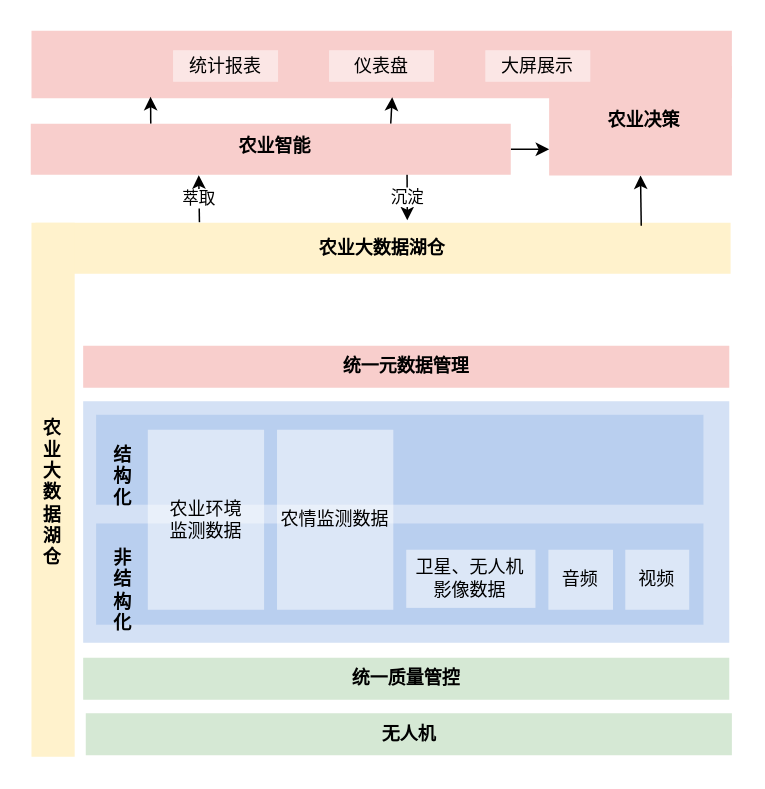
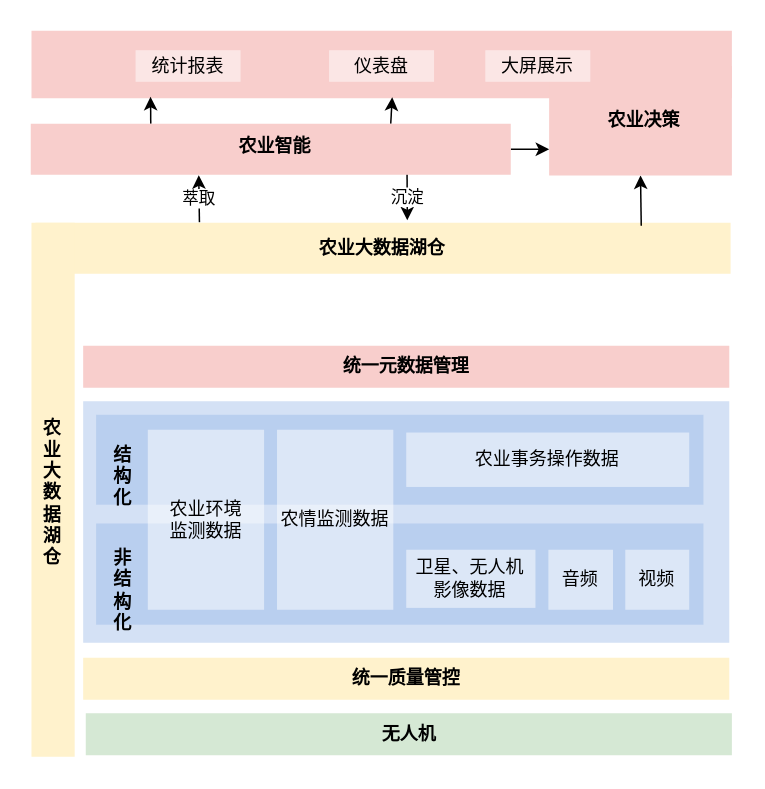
  <mxCell id="0" />
  <mxCell id="1" parent="0" />
  <mxCell id="2" value="" style="rounded=0;whiteSpace=wrap;html=1;fillColor=#D4E1F5;strokeColor=none;" parent="1" vertex="1"><mxGeometry x="54.95" y="267" width="430.74" height="161" as="geometry" /></mxCell>
  <mxCell id="3" value="" style="rounded=0;whiteSpace=wrap;html=1;glass=0;strokeColor=none;opacity=60;fillColor=#A9C4EB;" parent="1" vertex="1"><mxGeometry x="63.569" y="276" width="404.899" height="60" as="geometry" /></mxCell>
  <mxCell id="4" value="结构化" style="text;html=1;strokeColor=none;fillColor=none;align=center;verticalAlign=middle;whiteSpace=wrap;rounded=0;fontStyle=1;horizontal=1;" parent="1" vertex="1"><mxGeometry x="73.044" y="267" width="17.23" height="100" as="geometry" /></mxCell>
  <mxCell id="5" value="" style="rounded=0;whiteSpace=wrap;html=1;glass=0;strokeColor=none;opacity=60;fillColor=#A9C4EB;" parent="1" vertex="1"><mxGeometry x="63.569" y="348.5" width="404.899" height="67.5" as="geometry" /></mxCell>
  <mxCell id="6" value="非结构化" style="text;html=1;strokeColor=none;fillColor=none;align=center;verticalAlign=middle;whiteSpace=wrap;rounded=0;fontStyle=1;horizontal=1;" parent="1" vertex="1"><mxGeometry x="73.044" y="343.25" width="17.23" height="100" as="geometry" /></mxCell>
  <mxCell id="7" value="农业环境&lt;br&gt;监测数据" style="rounded=0;whiteSpace=wrap;html=1;fillColor=default;strokeColor=none;glass=0;opacity=50;" parent="1" vertex="1"><mxGeometry x="98.028" y="286" width="77.534" height="120" as="geometry" /></mxCell>
  <mxCell id="8" value="卫星、无人机&lt;br&gt;影像数据" style="rounded=0;whiteSpace=wrap;html=1;fillColor=default;strokeColor=none;glass=0;opacity=50;" parent="1" vertex="1"><mxGeometry x="270.325" y="366" width="86.149" height="38.75" as="geometry" /></mxCell>
+ <mxCell id="9" value="农业事务操作数据" style="rounded=0;whiteSpace=wrap;html=1;fillColor=default;strokeColor=none;glass=0;opacity=50;" parent="1" vertex="1"><mxGeometry x="270.325" y="287.87" width="188.666" height="36.25" as="geometry" /></mxCell>
  <mxCell id="10" value="农情监测数据" style="rounded=0;whiteSpace=wrap;html=1;fillColor=default;strokeColor=none;glass=0;opacity=50;" parent="1" vertex="1"><mxGeometry x="184.177" y="286" width="77.534" height="120" as="geometry" /></mxCell>
  <mxCell id="11" value="统一元数据管理" style="rounded=0;whiteSpace=wrap;html=1;strokeColor=none;fillColor=#f8cecc;fontStyle=1;" parent="1" vertex="1"><mxGeometry x="54.952" y="230" width="430.743" height="28" as="geometry" /></mxCell>
  <mxCell id="12" value="音频" style="rounded=0;whiteSpace=wrap;html=1;fillColor=default;strokeColor=none;glass=0;opacity=50;" parent="1" vertex="1"><mxGeometry x="365.089" y="366" width="43.074" height="40" as="geometry" /></mxCell>
  <mxCell id="13" value="视频" style="rounded=0;whiteSpace=wrap;html=1;fillColor=default;strokeColor=none;glass=0;opacity=50;" parent="1" vertex="1"><mxGeometry x="416.347" y="366" width="42.644" height="40" as="geometry" /></mxCell>
  <mxCell id="14" value="萃取" style="edgeStyle=orthogonalEdgeStyle;rounded=0;orthogonalLoop=1;jettySize=auto;html=1;exitX=0.236;exitY=-0.01;exitDx=0;exitDy=0;entryX=0.35;entryY=1.01;entryDx=0;entryDy=0;entryPerimeter=0;exitPerimeter=0;" parent="1" source="15" target="23" edge="1"><mxGeometry x="-0.01" relative="1" as="geometry"><mxPoint as="offset" /></mxGeometry></mxCell>
  <mxCell id="15" value="农业大数据湖仓" style="rounded=0;whiteSpace=wrap;html=1;strokeColor=none;fillColor=#fff2cc;fontStyle=1" parent="1" vertex="1"><mxGeometry x="23.077" y="148" width="463.48" height="34" as="geometry" /></mxCell>
  <mxCell id="16" value="" style="rounded=0;whiteSpace=wrap;html=1;strokeColor=none;fillColor=#fff2cc;fontStyle=1" parent="1" vertex="1"><mxGeometry x="20.49" y="148" width="28.79" height="356" as="geometry" /></mxCell>
  <mxCell id="17" value="农业大数据湖仓" style="text;html=1;strokeColor=none;fillColor=none;align=center;verticalAlign=middle;whiteSpace=wrap;rounded=0;fontStyle=1" parent="1" vertex="1"><mxGeometry x="26.27" y="313.25" width="17.23" height="30" as="geometry" /></mxCell>
  <mxCell id="18" value="" style="rounded=0;whiteSpace=wrap;html=1;fillColor=#f8cecc;strokeColor=none;" parent="1" vertex="1"><mxGeometry x="20.5" y="20" width="466.92" height="45" as="geometry" /></mxCell>
  <mxCell id="19" value="沉淀" style="edgeStyle=orthogonalEdgeStyle;rounded=0;orthogonalLoop=1;jettySize=auto;html=1;exitX=0.784;exitY=0.992;exitDx=0;exitDy=0;entryX=0.535;entryY=-0.047;entryDx=0;entryDy=0;entryPerimeter=0;exitPerimeter=0;" parent="1" source="23" target="15" edge="1"><mxGeometry relative="1" as="geometry" /></mxCell>
  <mxCell id="20" style="edgeStyle=orthogonalEdgeStyle;rounded=0;orthogonalLoop=1;jettySize=auto;html=1;exitX=1;exitY=0.5;exitDx=0;exitDy=0;entryX=0;entryY=0.75;entryDx=0;entryDy=0;" parent="1" source="23" target="30" edge="1"><mxGeometry relative="1" as="geometry" /></mxCell>
  <mxCell id="21" style="edgeStyle=orthogonalEdgeStyle;rounded=0;orthogonalLoop=1;jettySize=auto;html=1;exitX=0.25;exitY=0;exitDx=0;exitDy=0;entryX=0.17;entryY=0.979;entryDx=0;entryDy=0;entryPerimeter=0;" parent="1" source="23" target="18" edge="1"><mxGeometry relative="1" as="geometry" /></mxCell>
  <mxCell id="22" style="edgeStyle=orthogonalEdgeStyle;rounded=0;orthogonalLoop=1;jettySize=auto;html=1;exitX=0.75;exitY=0;exitDx=0;exitDy=0;entryX=0.515;entryY=0.985;entryDx=0;entryDy=0;entryPerimeter=0;" parent="1" source="23" target="18" edge="1"><mxGeometry relative="1" as="geometry" /></mxCell>
  <mxCell id="23" value="" style="rounded=0;whiteSpace=wrap;html=1;strokeColor=none;fillColor=#f8cecc;" parent="1" vertex="1"><mxGeometry x="20" y="82" width="320" height="34" as="geometry" /></mxCell>
  <mxCell id="24" value="无人机" style="rounded=0;whiteSpace=wrap;html=1;strokeColor=none;fillColor=#d5e8d4;fontStyle=1" parent="1" vertex="1"><mxGeometry x="56.677" y="475" width="430.743" height="28" as="geometry" /></mxCell>
- <mxCell id="25" value="统一质量管控" style="rounded=0;whiteSpace=wrap;html=1;strokeColor=none;fillColor=#d5e8d4;fontStyle=1" parent="1" vertex="1"><mxGeometry x="54.954" y="438" width="430.743" height="28" as="geometry" /></mxCell>
+ <mxCell id="25" value="统一质量管控" style="rounded=0;whiteSpace=wrap;html=1;strokeColor=none;fillColor=#fff2cc;fontStyle=1;" parent="1" vertex="1"><mxGeometry x="54.954" y="438" width="430.743" height="28" as="geometry" /></mxCell>
  <mxCell id="26" value="仪表盘" style="rounded=0;whiteSpace=wrap;html=1;fillColor=default;strokeColor=none;glass=0;opacity=50;" parent="1" vertex="1"><mxGeometry x="218.88" y="33" width="70" height="21" as="geometry" /></mxCell>
- <mxCell id="27" value="统计报表" style="rounded=0;whiteSpace=wrap;html=1;fillColor=default;strokeColor=none;glass=0;opacity=50;" parent="1" vertex="1"><mxGeometry x="114.88" y="33" width="70" height="21" as="geometry" /></mxCell>
+ <mxCell id="27" value="统计报表" style="rounded=0;whiteSpace=wrap;html=1;fillColor=default;strokeColor=none;glass=0;opacity=50;" parent="1" vertex="1"><mxGeometry x="89.88" y="33" width="70" height="21" as="geometry" /></mxCell>
  <mxCell id="28" value="农业智能" style="text;html=1;strokeColor=none;fillColor=none;align=center;verticalAlign=middle;whiteSpace=wrap;rounded=0;fontStyle=1" parent="1" vertex="1"><mxGeometry x="143.57" y="82" width="77.95" height="30" as="geometry" /></mxCell>
  <mxCell id="29" style="edgeStyle=orthogonalEdgeStyle;rounded=0;orthogonalLoop=1;jettySize=auto;html=1;exitX=0.5;exitY=1;exitDx=0;exitDy=0;startArrow=classic;startFill=1;endArrow=none;endFill=0;" parent="1" source="30" edge="1"><mxGeometry relative="1" as="geometry"><mxPoint x="427" y="150" as="targetPoint" /></mxGeometry></mxCell>
  <mxCell id="30" value="" style="rounded=0;whiteSpace=wrap;html=1;fillColor=#f8cecc;strokeColor=none;" parent="1" vertex="1"><mxGeometry x="365.59" y="43.5" width="121.83" height="73" as="geometry" /></mxCell>
  <mxCell id="31" value="大屏展示" style="rounded=0;whiteSpace=wrap;html=1;fillColor=default;strokeColor=none;glass=0;opacity=50;" parent="1" vertex="1"><mxGeometry x="323.04" y="33" width="70" height="21" as="geometry" /></mxCell>
  <mxCell id="32" value="农业决策" style="text;html=1;strokeColor=none;fillColor=none;align=center;verticalAlign=middle;whiteSpace=wrap;rounded=0;fontStyle=1" parent="1" vertex="1"><mxGeometry x="398.99" y="65" width="60" height="30" as="geometry" /></mxCell>
